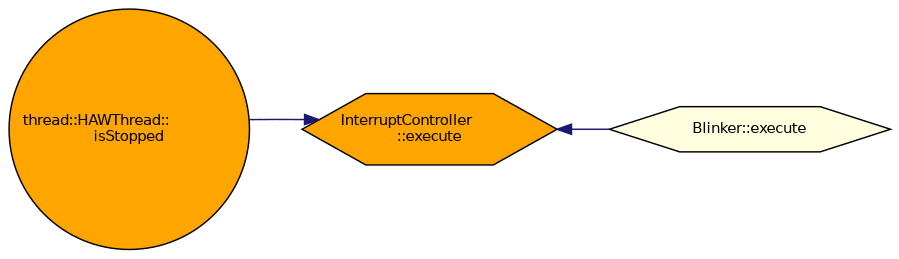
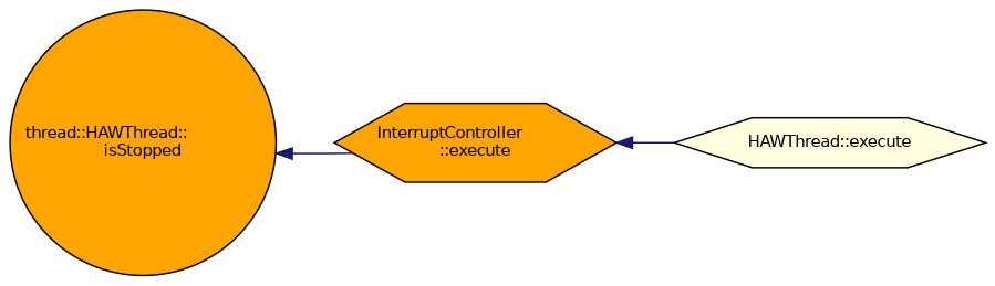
  digraph {
    rankdir=LR
    node [color=black fillcolor=orange fontname=Helvetica fontsize=10 shape=hexagon style=filled]
    edge [color=midnightblue dir=back fontname=Helvetica fontsize=10 labelfontname=Helvetica labelfontsize=10 style=solid]
    n1 [fontcolor=black height=0.2 label="thread::HAWThread::\lisStopped" shape=circle width=0.4]
    n2 [height=0.2 label="InterruptController\l::execute" width=0.4]
-   n3 [fillcolor=lightyellow height=0.2 label="Blinker::execute" width=0.4]
-   n2 -> n1
+   n3 [fillcolor=lightyellow height=0.2 label="HAWThread::execute" width=0.4]
+   n1 -> n2
    n2 -> n3
  }
